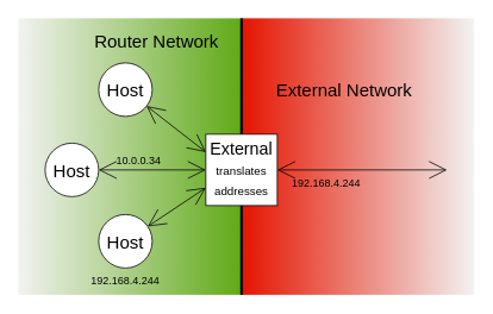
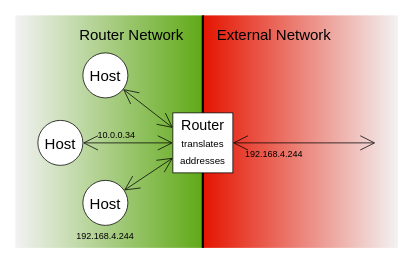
  <mxCell id="0" />
  <mxCell id="1" parent="0" />
  <mxCell id="2" value="" style="rounded=0;whiteSpace=wrap;html=1;strokeColor=none;fillColor=#e51400;fontColor=#ffffff;gradientColor=#F2F2F2;gradientDirection=east;" vertex="1" parent="1"><mxGeometry x="270" y="20" width="260" height="310" as="geometry" /></mxCell>
  <mxCell id="3" value="" style="rounded=0;whiteSpace=wrap;html=1;strokeColor=none;fillColor=#60a917;fontColor=#ffffff;gradientDirection=west;gradientColor=#F2F2F2;" vertex="1" parent="1"><mxGeometry x="20" y="20" width="250" height="310" as="geometry" /></mxCell>
  <mxCell id="4" value="" style="endArrow=none;html=1;entryX=0;entryY=0;entryDx=0;entryDy=0;exitX=1;exitY=1;exitDx=0;exitDy=0;strokeColor=#000000;strokeWidth=3;" edge="1" parent="1" source="3" target="2"><mxGeometry width="50" height="50" relative="1" as="geometry"><mxPoint x="580" y="230" as="sourcePoint" /><mxPoint x="630" y="180" as="targetPoint" /></mxGeometry></mxCell>
  <mxCell id="5" style="edgeStyle=none;html=1;entryX=0;entryY=0.5;entryDx=0;entryDy=0;strokeColor=#000000;strokeWidth=1;endArrow=open;endFill=0;endSize=18;startArrow=open;startFill=0;startSize=18;" edge="1" parent="1" source="6" target="12"><mxGeometry relative="1" as="geometry" /></mxCell>
  <mxCell id="6" value="Host" style="ellipse;whiteSpace=wrap;html=1;aspect=fixed;strokeColor=#000000;fontSize=20;" vertex="1" parent="1"><mxGeometry x="50" y="160" width="60" height="60" as="geometry" /></mxCell>
  <mxCell id="7" style="edgeStyle=none;html=1;entryX=0;entryY=0.75;entryDx=0;entryDy=0;strokeColor=#000000;strokeWidth=1;endArrow=open;endFill=0;endSize=18;startArrow=open;startFill=0;startSize=18;" edge="1" parent="1" source="8" target="12"><mxGeometry relative="1" as="geometry" /></mxCell>
  <mxCell id="8" value="Host" style="ellipse;whiteSpace=wrap;html=1;aspect=fixed;strokeColor=#000000;fontSize=20;" vertex="1" parent="1"><mxGeometry x="110" y="240" width="60" height="60" as="geometry" /></mxCell>
  <mxCell id="9" style="edgeStyle=none;html=1;strokeColor=#000000;strokeWidth=1;entryX=0;entryY=0.25;entryDx=0;entryDy=0;endArrow=open;endFill=0;endSize=18;startArrow=open;startFill=0;startSize=18;" edge="1" parent="1" source="10" target="12"><mxGeometry relative="1" as="geometry" /></mxCell>
  <mxCell id="10" value="Host" style="ellipse;whiteSpace=wrap;html=1;aspect=fixed;strokeColor=#000000;fontSize=20;" vertex="1" parent="1"><mxGeometry x="110" y="70" width="60" height="60" as="geometry" /></mxCell>
  <mxCell id="11" style="edgeStyle=none;html=1;exitX=1;exitY=0.5;exitDx=0;exitDy=0;endArrow=open;endFill=0;endSize=18;strokeColor=#000000;strokeWidth=1;startArrow=open;startFill=0;startSize=18;" edge="1" parent="1" source="12"><mxGeometry relative="1" as="geometry"><mxPoint x="500" y="190" as="targetPoint" /></mxGeometry></mxCell>
- <mxCell id="12" value="External&lt;br&gt;&lt;font style=&quot;font-size: 13px&quot;&gt;translates&lt;br&gt;addresses&lt;/font&gt;" style="rounded=0;whiteSpace=wrap;html=1;gradientDirection=west;strokeColor=#000000;verticalAlign=middle;fontSize=19;" vertex="1" parent="1"><mxGeometry x="230" y="150" width="80" height="80" as="geometry" /></mxCell>
+ <mxCell id="12" value="Router&lt;br&gt;&lt;font style=&quot;font-size: 13px&quot;&gt;translates&lt;br&gt;addresses&lt;/font&gt;" style="rounded=0;whiteSpace=wrap;html=1;gradientDirection=west;strokeColor=#000000;verticalAlign=middle;fontSize=19;" vertex="1" parent="1"><mxGeometry x="230" y="150" width="80" height="80" as="geometry" /></mxCell>
  <mxCell id="13" value="10.0.0.34" style="text;html=1;strokeColor=none;fillColor=none;align=center;verticalAlign=middle;whiteSpace=wrap;rounded=0;fontColor=#000000;" vertex="1" parent="1"><mxGeometry x="125" y="165" width="60" height="30" as="geometry" /></mxCell>
  <mxCell id="14" value="192.168.4.244" style="text;html=1;strokeColor=none;fillColor=none;align=center;verticalAlign=middle;whiteSpace=wrap;rounded=0;fontColor=#000000;" vertex="1" parent="1"><mxGeometry x="110" y="300" width="60" height="30" as="geometry" /></mxCell>
  <mxCell id="15" value="192.168.4.244" style="text;html=1;strokeColor=none;fillColor=none;align=center;verticalAlign=middle;whiteSpace=wrap;rounded=0;fontColor=#000000;" vertex="1" parent="1"><mxGeometry x="335" y="190" width="60" height="30" as="geometry" /></mxCell>
- <mxCell id="16" value="External Network" style="text;html=1;strokeColor=none;fillColor=none;align=center;verticalAlign=middle;whiteSpace=wrap;rounded=0;fontColor=#000000;fontSize=20;" vertex="1" parent="1"><mxGeometry x="300" y="85" width="170" height="30" as="geometry" /></mxCell>
+ <mxCell id="16" value="External Network" style="text;html=1;strokeColor=none;fillColor=none;align=center;verticalAlign=middle;whiteSpace=wrap;rounded=0;fontColor=#000000;fontSize=20;" vertex="1" parent="1"><mxGeometry x="280" y="30" width="170" height="30" as="geometry" /></mxCell>
  <mxCell id="17" value="Router Network" style="text;html=1;strokeColor=none;fillColor=none;align=center;verticalAlign=middle;whiteSpace=wrap;rounded=0;fontColor=#000000;fontSize=20;" vertex="1" parent="1"><mxGeometry x="90" y="30" width="170" height="30" as="geometry" /></mxCell>
